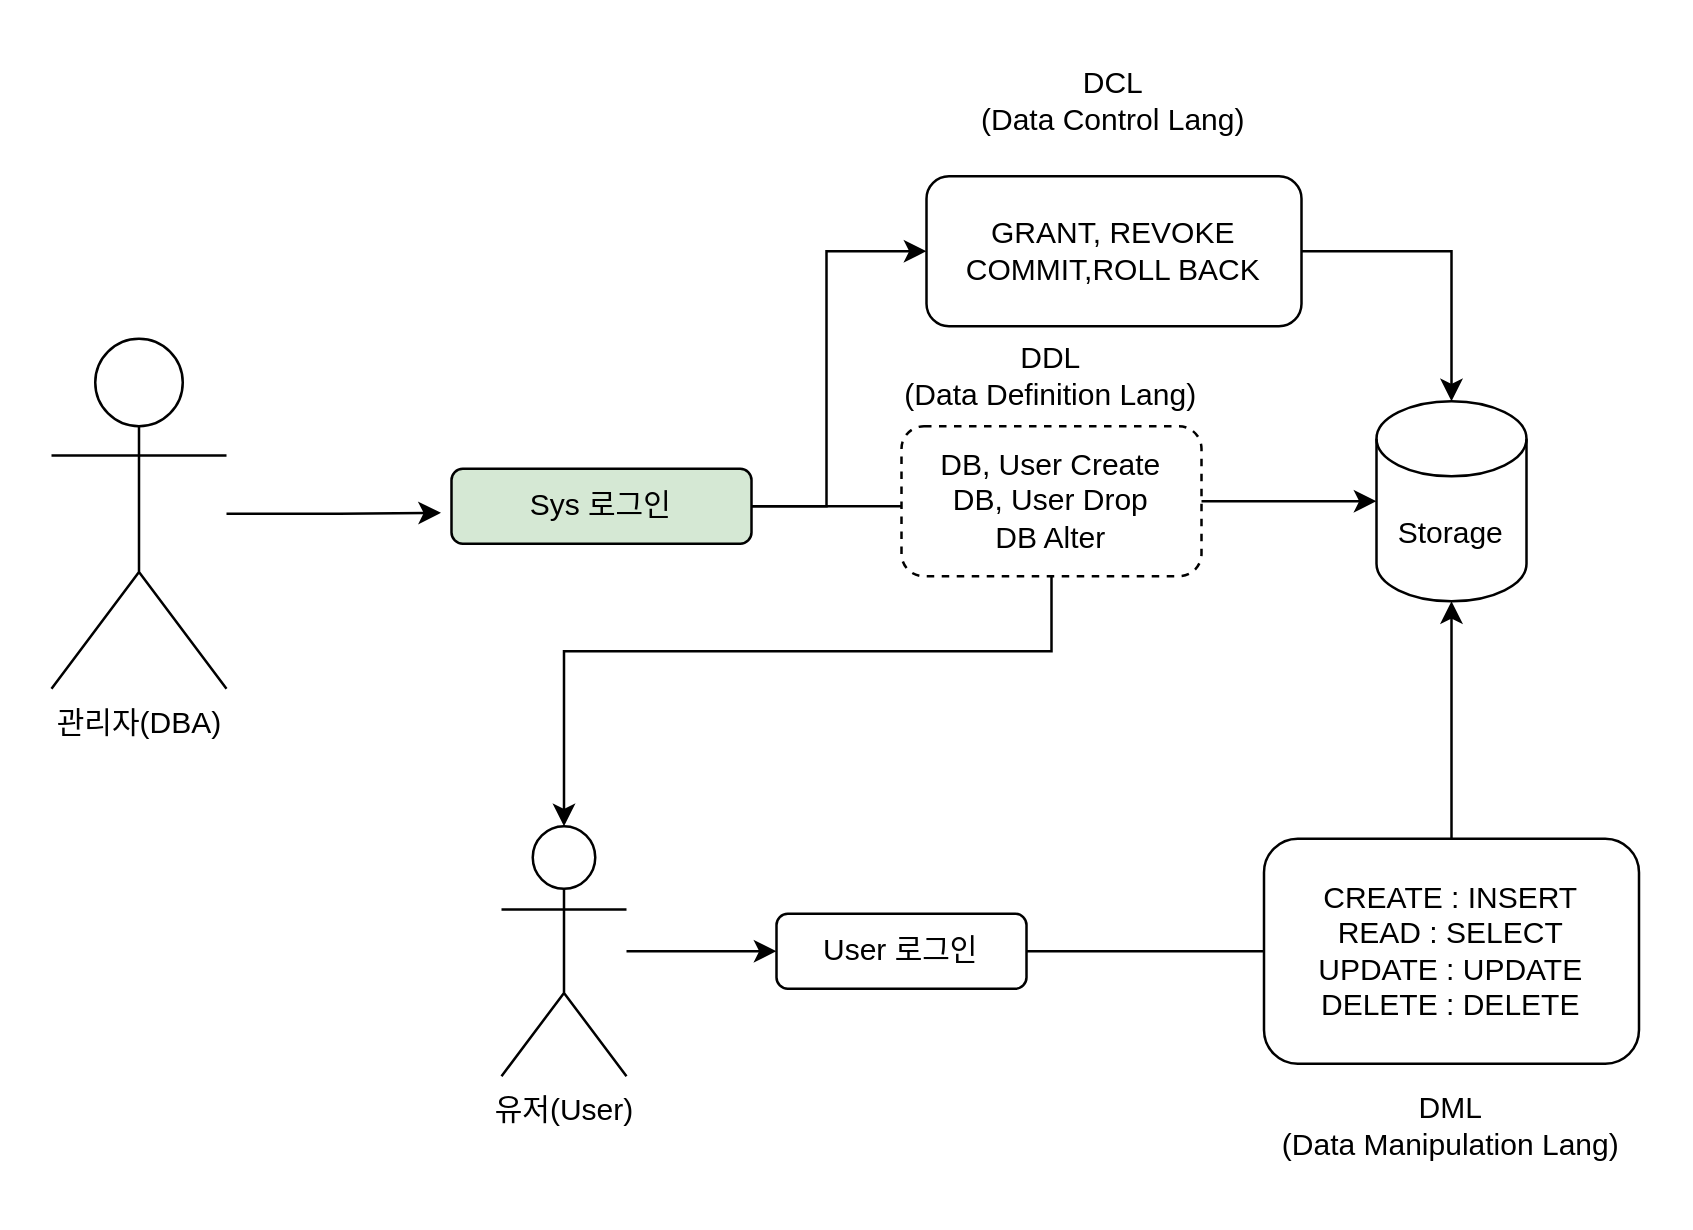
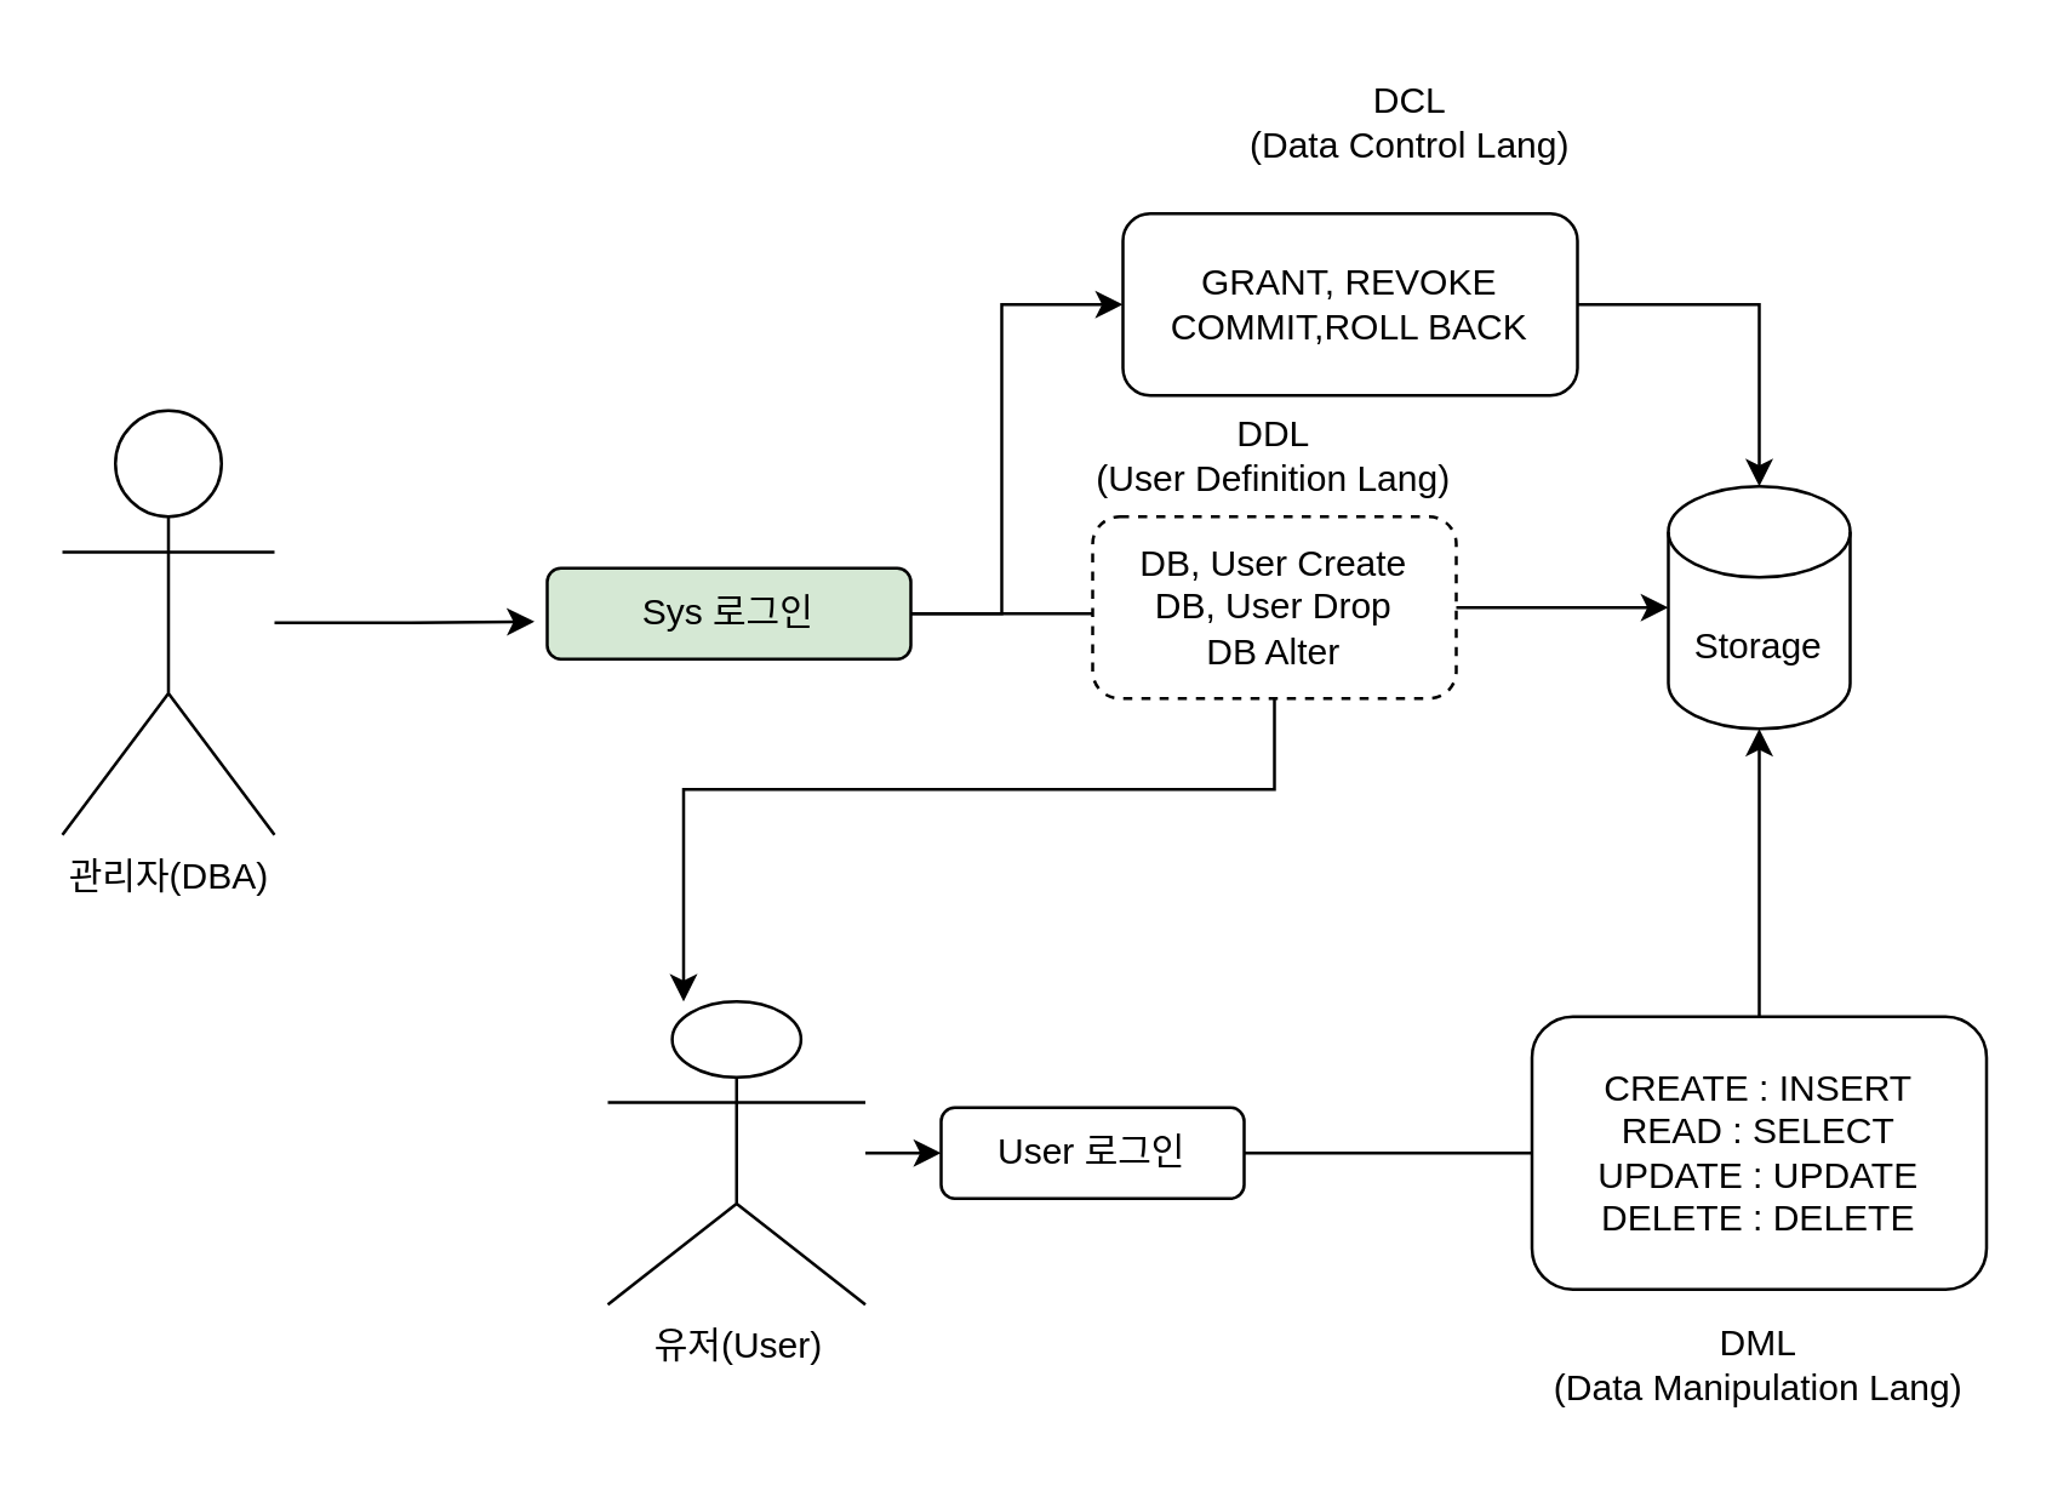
  <mxCell id="0" />
  <mxCell id="1" parent="0" />
  <mxCell id="2" style="edgeStyle=orthogonalEdgeStyle;rounded=0;orthogonalLoop=1;jettySize=auto;html=1;entryX=-0.035;entryY=0.587;entryDx=0;entryDy=0;entryPerimeter=0;" edge="1" parent="1" source="3" target="7"><mxGeometry relative="1" as="geometry" /></mxCell>
  <mxCell id="3" value="관리자(DBA)" style="shape=umlActor;verticalLabelPosition=bottom;verticalAlign=top;html=1;outlineConnect=0;" vertex="1" parent="1"><mxGeometry x="20" y="135" width="70" height="140" as="geometry" /></mxCell>
  <mxCell id="4" value="Storage" style="shape=cylinder3;whiteSpace=wrap;html=1;boundedLbl=1;backgroundOutline=1;size=15;" vertex="1" parent="1"><mxGeometry x="550" y="160" width="60" height="80" as="geometry" /></mxCell>
  <mxCell id="5" style="edgeStyle=orthogonalEdgeStyle;rounded=0;orthogonalLoop=1;jettySize=auto;html=1;entryX=0;entryY=0.5;entryDx=0;entryDy=0;entryPerimeter=0;" edge="1" parent="1" source="7" target="4"><mxGeometry relative="1" as="geometry" /></mxCell>
  <mxCell id="6" style="edgeStyle=orthogonalEdgeStyle;rounded=0;orthogonalLoop=1;jettySize=auto;html=1;entryX=0;entryY=0.5;entryDx=0;entryDy=0;" edge="1" parent="1" source="7" target="18"><mxGeometry relative="1" as="geometry"><Array as="points"><mxPoint x="330" y="202" /><mxPoint x="330" y="100" /></Array></mxGeometry></mxCell>
  <mxCell id="7" value="Sys 로그인" style="rounded=1;whiteSpace=wrap;html=1;fillColor=#d5e8d4;" vertex="1" parent="1"><mxGeometry x="180" y="187" width="120" height="30" as="geometry" /></mxCell>
  <mxCell id="8" style="edgeStyle=orthogonalEdgeStyle;rounded=0;orthogonalLoop=1;jettySize=auto;html=1;" edge="1" parent="1" source="9" target="12"><mxGeometry relative="1" as="geometry"><Array as="points"><mxPoint x="420" y="260" /><mxPoint x="225" y="260" /></Array></mxGeometry></mxCell>
  <mxCell id="9" value="DB, User Create&lt;br&gt;DB, User Drop&lt;br&gt;DB Alter" style="rounded=1;whiteSpace=wrap;html=1;dashed=1;" vertex="1" parent="1"><mxGeometry x="360" y="170" width="120" height="60" as="geometry" /></mxCell>
- <mxCell id="10" value="DDL&lt;br style=&quot;border-color: var(--border-color);&quot;&gt;&lt;div style=&quot;border-color: var(--border-color);&quot;&gt;(Data Definition Lang)&lt;/div&gt;" style="text;html=1;strokeColor=none;fillColor=none;align=center;verticalAlign=middle;whiteSpace=wrap;rounded=0;" vertex="1" parent="1"><mxGeometry x="345" y="130" width="150" height="40" as="geometry" /></mxCell>
+ <mxCell id="10" value="DDL&lt;br style=&quot;border-color: var(--border-color);&quot;&gt;&lt;div style=&quot;border-color: var(--border-color);&quot;&gt;(User Definition Lang)&lt;/div&gt;" style="text;html=1;strokeColor=none;fillColor=none;align=center;verticalAlign=middle;whiteSpace=wrap;rounded=0;" vertex="1" parent="1"><mxGeometry x="345" y="130" width="150" height="40" as="geometry" /></mxCell>
  <mxCell id="11" style="edgeStyle=orthogonalEdgeStyle;rounded=0;orthogonalLoop=1;jettySize=auto;html=1;entryX=0;entryY=0.5;entryDx=0;entryDy=0;" edge="1" parent="1" source="12" target="14"><mxGeometry relative="1" as="geometry" /></mxCell>
- <mxCell id="12" value="유저(User)" style="shape=umlActor;verticalLabelPosition=bottom;verticalAlign=top;html=1;outlineConnect=0;" vertex="1" parent="1"><mxGeometry x="200" y="330" width="50" height="100" as="geometry" /></mxCell>
+ <mxCell id="12" value="유저(User)" style="shape=umlActor;verticalLabelPosition=bottom;verticalAlign=top;html=1;outlineConnect=0;" vertex="1" parent="1"><mxGeometry x="200" y="330" width="85" height="100" as="geometry" /></mxCell>
  <mxCell id="13" style="edgeStyle=orthogonalEdgeStyle;rounded=0;orthogonalLoop=1;jettySize=auto;html=1;entryX=0.5;entryY=1;entryDx=0;entryDy=0;entryPerimeter=0;" edge="1" parent="1" source="14" target="4"><mxGeometry relative="1" as="geometry" /></mxCell>
  <mxCell id="14" value="User 로그인" style="rounded=1;whiteSpace=wrap;html=1;" vertex="1" parent="1"><mxGeometry x="310" y="365" width="100" height="30" as="geometry" /></mxCell>
  <mxCell id="15" value="CREATE : INSERT&lt;br&gt;READ : SELECT&lt;br&gt;UPDATE : UPDATE&lt;br&gt;DELETE : DELETE" style="rounded=1;whiteSpace=wrap;html=1;" vertex="1" parent="1"><mxGeometry x="505" y="335" width="150" height="90" as="geometry" /></mxCell>
  <mxCell id="16" value="DML&lt;br style=&quot;border-color: var(--border-color);&quot;&gt;&lt;div style=&quot;border-color: var(--border-color);&quot;&gt;(Data Manipulation Lang)&lt;/div&gt;" style="text;html=1;strokeColor=none;fillColor=none;align=center;verticalAlign=middle;whiteSpace=wrap;rounded=0;" vertex="1" parent="1"><mxGeometry x="505" y="430" width="150" height="40" as="geometry" /></mxCell>
  <mxCell id="17" style="edgeStyle=orthogonalEdgeStyle;rounded=0;orthogonalLoop=1;jettySize=auto;html=1;entryX=0.5;entryY=0;entryDx=0;entryDy=0;entryPerimeter=0;" edge="1" parent="1" source="18" target="4"><mxGeometry relative="1" as="geometry" /></mxCell>
  <mxCell id="18" value="GRANT, REVOKE&lt;br&gt;COMMIT,ROLL BACK" style="rounded=1;whiteSpace=wrap;html=1;" vertex="1" parent="1"><mxGeometry x="370" y="70" width="150" height="60" as="geometry" /></mxCell>
- <mxCell id="19" value="DCL&lt;br style=&quot;border-color: var(--border-color);&quot;&gt;&lt;div style=&quot;border-color: var(--border-color);&quot;&gt;(Data Control Lang)&lt;/div&gt;" style="text;html=1;strokeColor=none;fillColor=none;align=center;verticalAlign=middle;whiteSpace=wrap;rounded=0;" vertex="1" parent="1"><mxGeometry x="370" y="20" width="150" height="40" as="geometry" /></mxCell>
+ <mxCell id="19" value="DCL&lt;br style=&quot;border-color: var(--border-color);&quot;&gt;&lt;div style=&quot;border-color: var(--border-color);&quot;&gt;(Data Control Lang)&lt;/div&gt;" style="text;html=1;strokeColor=none;fillColor=none;align=center;verticalAlign=middle;whiteSpace=wrap;rounded=0;" vertex="1" parent="1"><mxGeometry x="390" y="20" width="150" height="40" as="geometry" /></mxCell>
